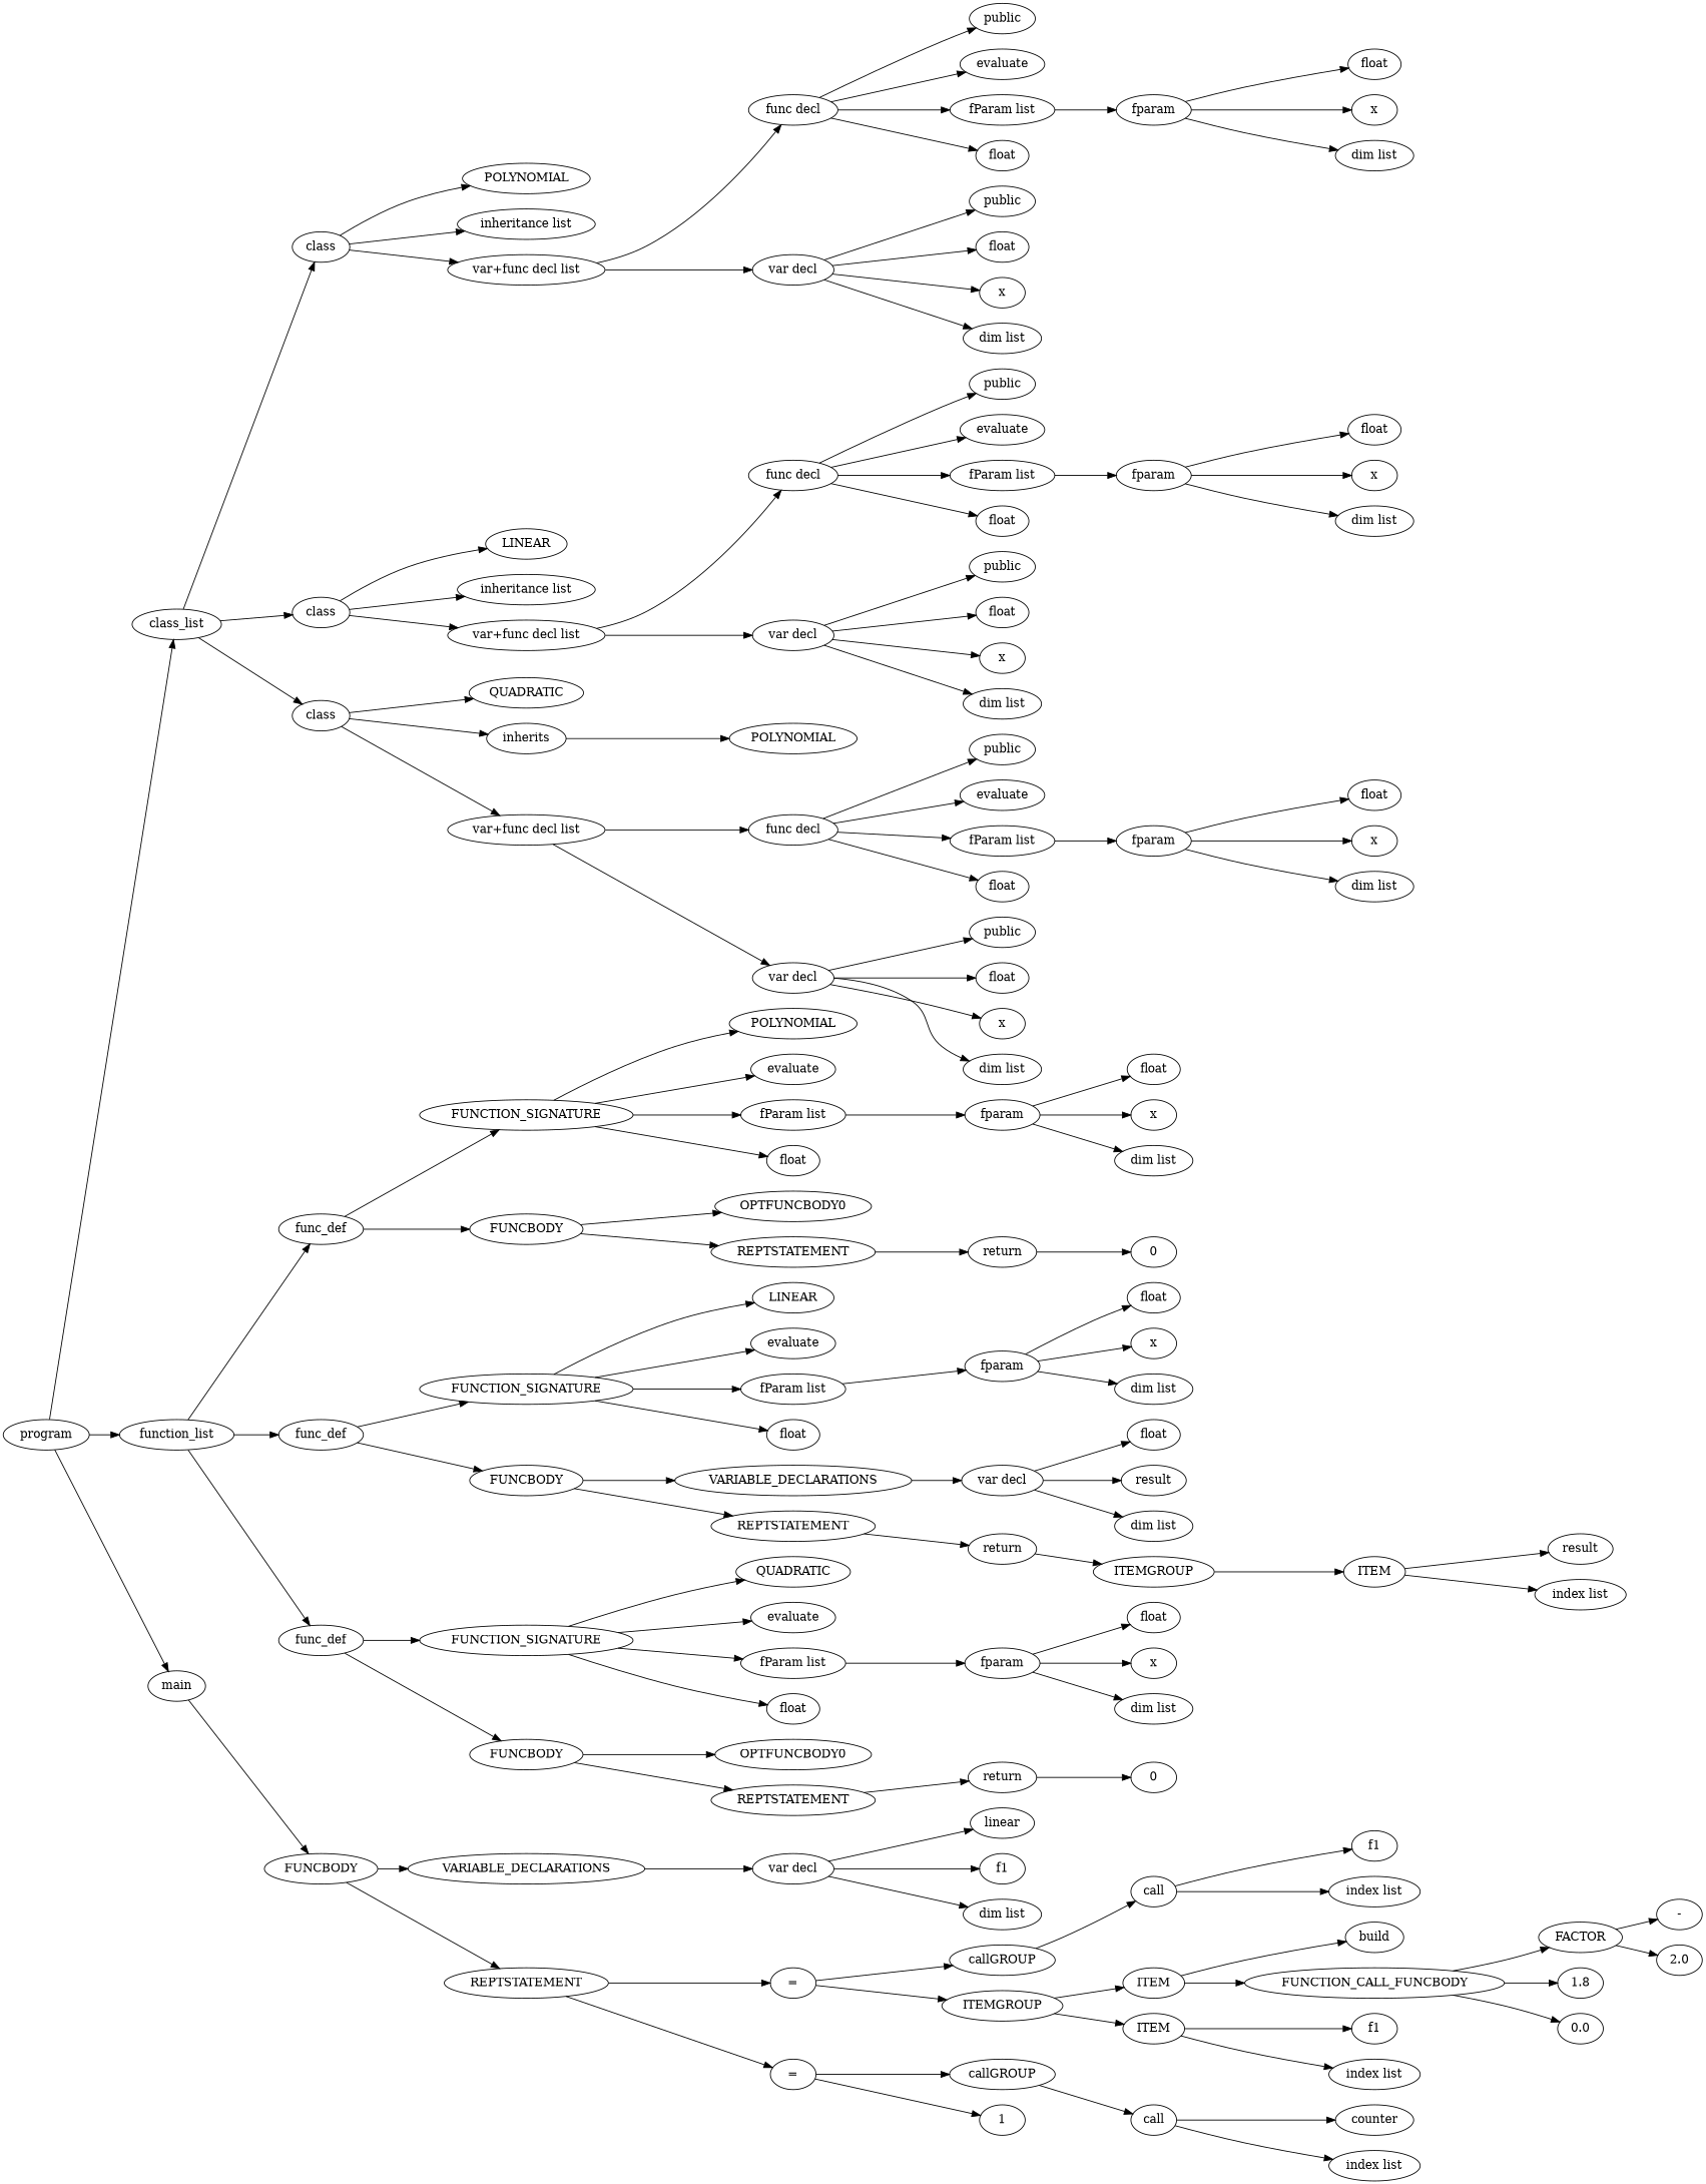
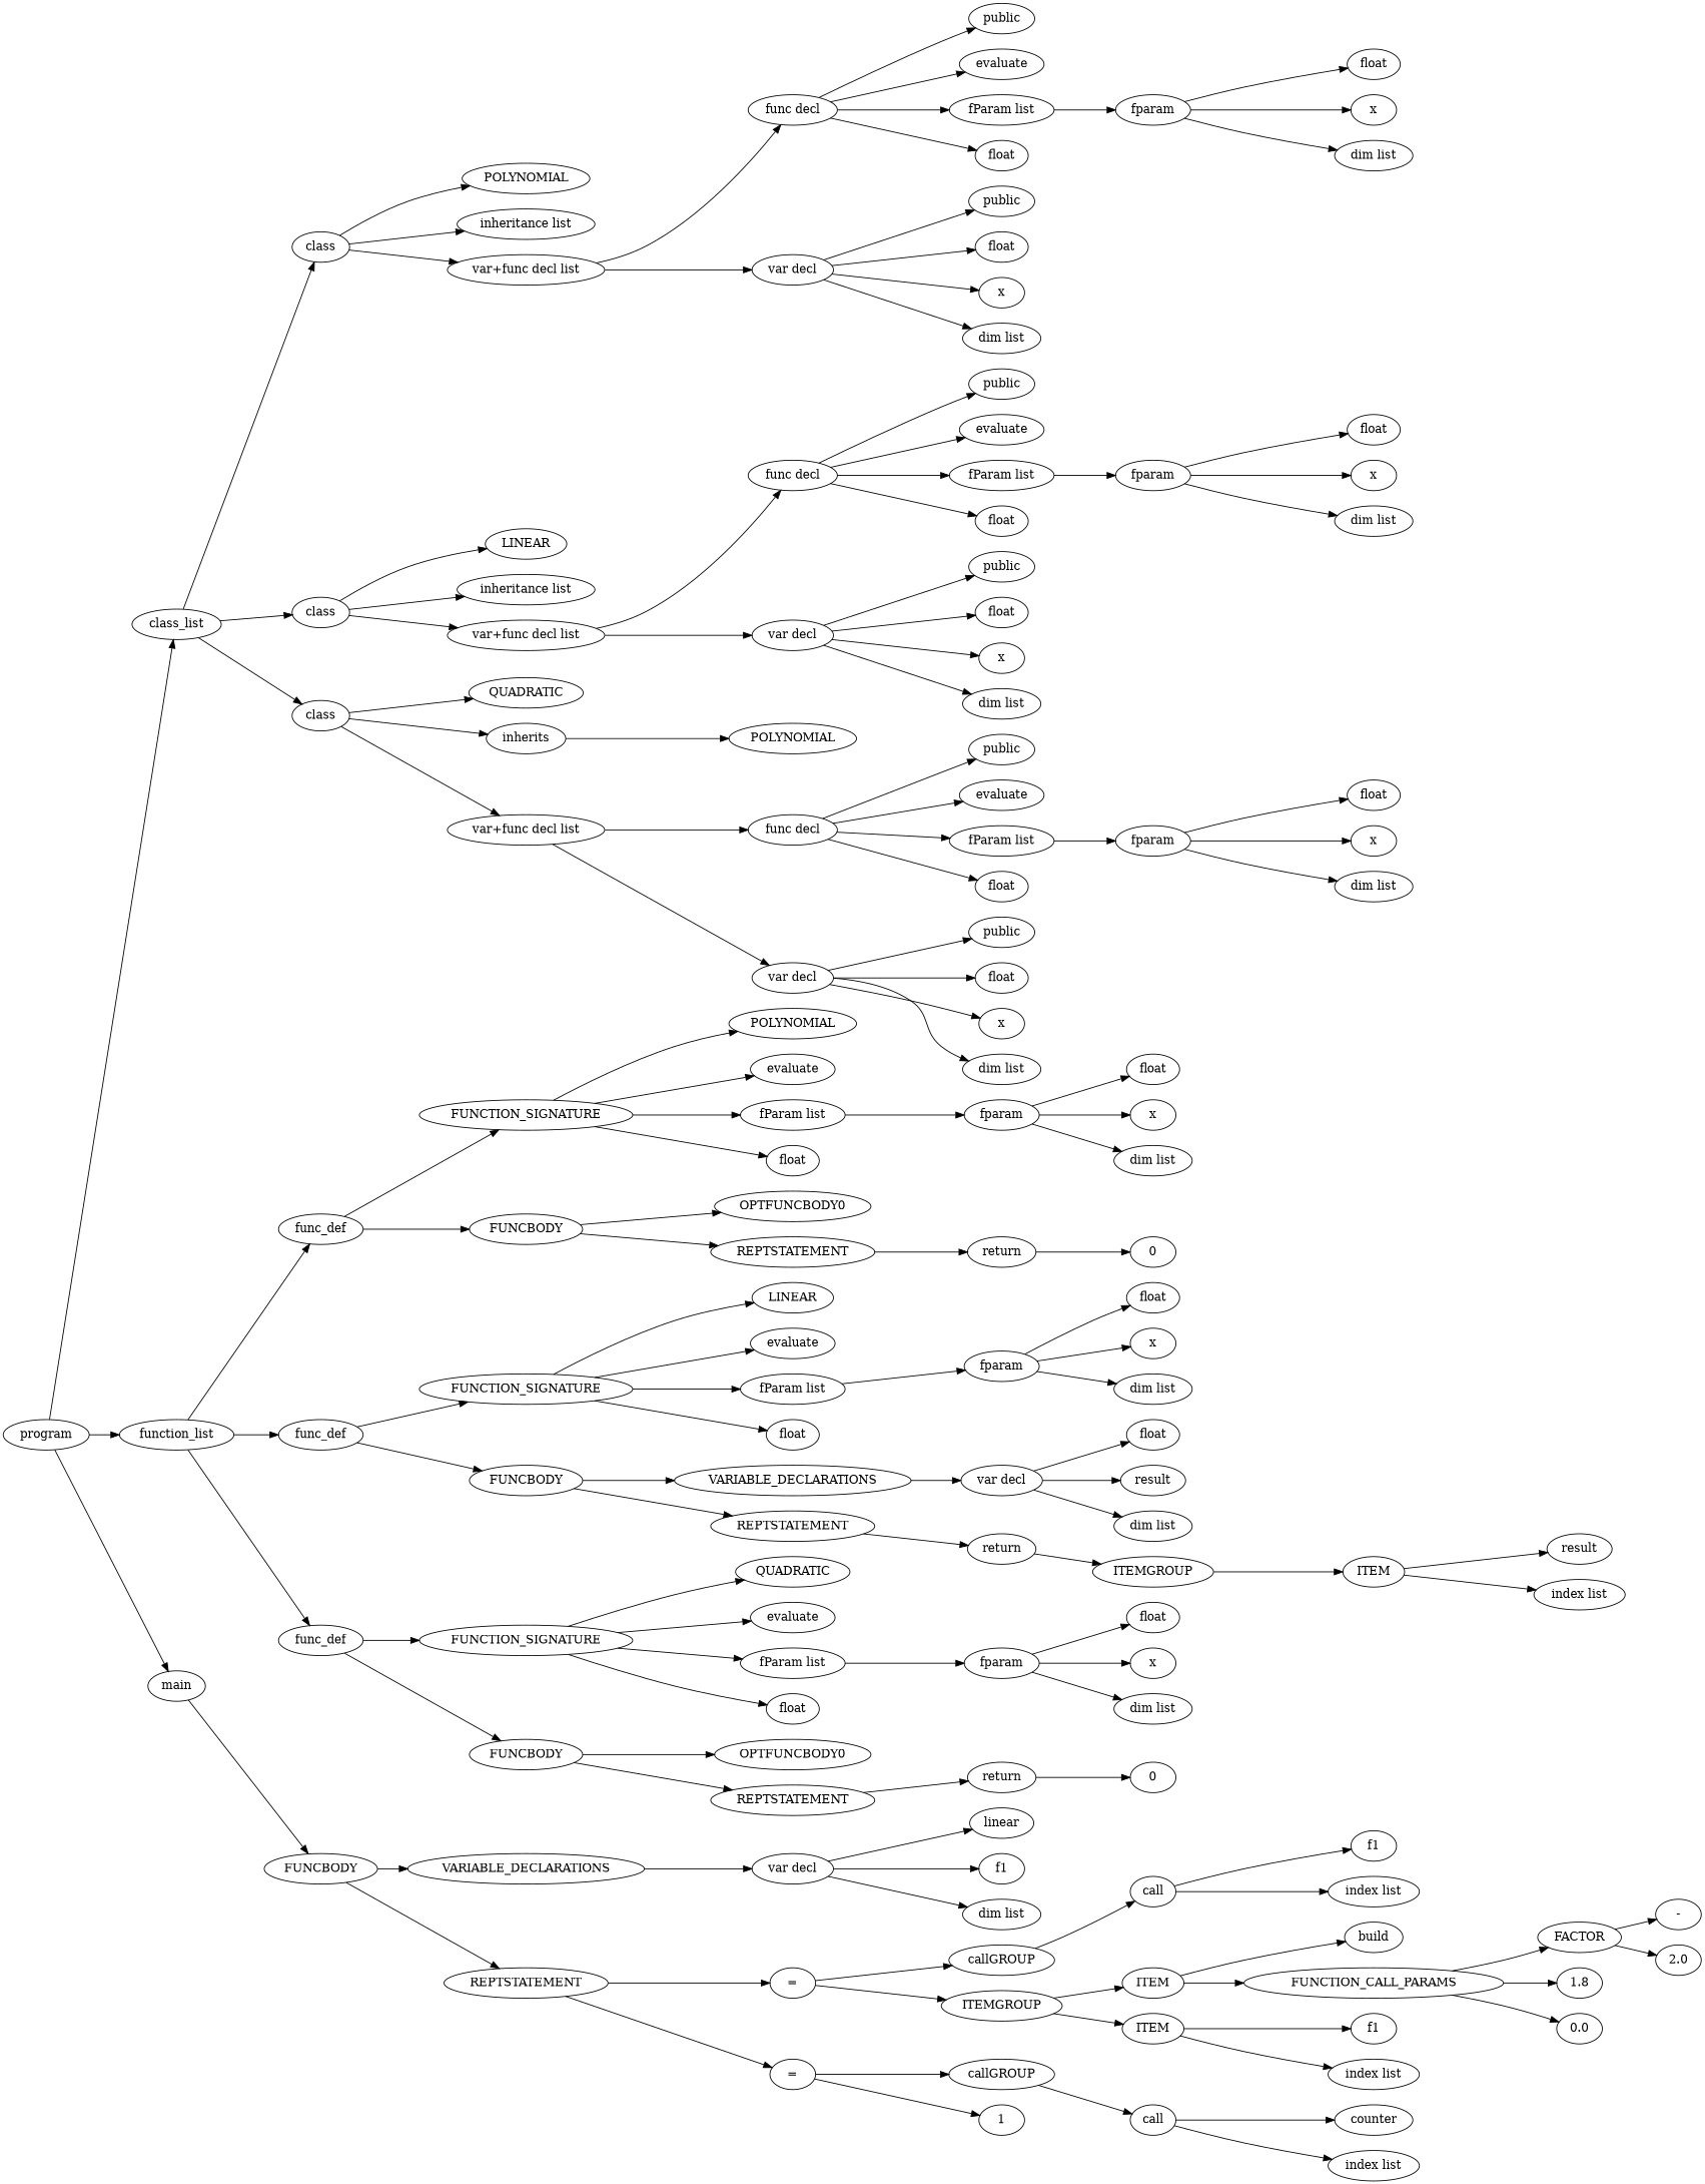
  digraph {
    rankdir=LR
    n1 [label=program]
    n2 [label=class_list]
    n3 [label=function_list]
    n4 [label=main]
    n5 [label=class]
    n6 [label=class]
    n7 [label=class]
    n8 [label=func_def]
    n9 [label=func_def]
    n10 [label=func_def]
    n11 [label=FUNCBODY]
    n12 [label=POLYNOMIAL]
    n13 [label="inheritance list"]
    n14 [label="var+func decl list"]
    n15 [label=LINEAR]
    n16 [label="inheritance list"]
    n17 [label="var+func decl list"]
    n18 [label=QUADRATIC]
    n19 [label=inherits]
    n20 [label="var+func decl list"]
    n21 [label=FUNCTION_SIGNATURE]
    n22 [label=FUNCBODY]
    n23 [label=FUNCTION_SIGNATURE]
    n24 [label=FUNCBODY]
    n25 [label=FUNCTION_SIGNATURE]
    n26 [label=FUNCBODY]
    n27 [label=VARIABLE_DECLARATIONS]
    n28 [label=REPTSTATEMENT]
    n29 [label="var decl"]
    n30 [label="="]
    n31 [label="="]
    n32 [label=linear]
    n33 [label=f1]
    n34 [label="dim list"]
    n35 [label=callGROUP]
    n36 [label=ITEMGROUP]
    n37 [label=callGROUP]
    n38 [label=1]
    n39 [label=call]
    n40 [label=ITEM]
    n41 [label=ITEM]
    n42 [label=call]
    n43 [label=counter]
    n44 [label="index list"]
    n45 [label=f1]
    n46 [label="index list"]
    n47 [label=build]
-   n48 [label=FUNCTION_CALL_FUNCBODY]
+   n48 [label=FUNCTION_CALL_PARAMS]
    n49 [label=f1]
    n50 [label="index list"]
    n51 [label=FACTOR]
    n52 [label=1.8]
    n53 [label=0.0]
    n54 [label="-"]
    n55 [label=2.0]
    n56 [label=POLYNOMIAL]
    n57 [label=evaluate]
    n58 [label="fParam list"]
    n59 [label=float]
    n60 [label=OPTFUNCBODY0]
    n61 [label=REPTSTATEMENT]
    n62 [label=LINEAR]
    n63 [label=evaluate]
    n64 [label="fParam list"]
    n65 [label=float]
    n66 [label=VARIABLE_DECLARATIONS]
    n67 [label=REPTSTATEMENT]
    n68 [label=QUADRATIC]
    n69 [label=evaluate]
    n70 [label="fParam list"]
    n71 [label=float]
    n72 [label=OPTFUNCBODY0]
    n73 [label=REPTSTATEMENT]
    n74 [label=fparam]
    n75 [label=return]
    n76 [label=0]
    n77 [label=float]
    n78 [label=x]
    n79 [label="dim list"]
    n80 [label=fparam]
    n81 [label="var decl"]
    n82 [label=return]
    n83 [label=float]
    n84 [label=result]
    n85 [label="dim list"]
    n86 [label=ITEMGROUP]
    n87 [label=ITEM]
    n88 [label=result]
    n89 [label="index list"]
    n90 [label=float]
    n91 [label=x]
    n92 [label="dim list"]
    n93 [label=fparam]
    n94 [label=return]
    n95 [label=0]
    n96 [label=float]
    n97 [label=x]
    n98 [label="dim list"]
    n99 [label="func decl"]
    n100 [label="var decl"]
    n101 [label="func decl"]
    n102 [label="var decl"]
    n103 [label=POLYNOMIAL]
    n104 [label="func decl"]
    n105 [label="var decl"]
    n106 [label=public]
    n107 [label=evaluate]
    n108 [label="fParam list"]
    n109 [label=float]
    n110 [label=public]
    n111 [label=float]
    n112 [label=x]
    n113 [label="dim list"]
    n114 [label=fparam]
    n115 [label=float]
    n116 [label=x]
    n117 [label="dim list"]
    n118 [label=public]
    n119 [label=evaluate]
    n120 [label="fParam list"]
    n121 [label=float]
    n122 [label=public]
    n123 [label=float]
    n124 [label=x]
    n125 [label="dim list"]
    n126 [label=fparam]
    n127 [label=float]
    n128 [label=x]
    n129 [label="dim list"]
    n130 [label=public]
    n131 [label=evaluate]
    n132 [label="fParam list"]
    n133 [label=float]
    n134 [label=public]
    n135 [label=float]
    n136 [label=x]
    n137 [label="dim list"]
    n138 [label=fparam]
    n139 [label=float]
    n140 [label=x]
    n141 [label="dim list"]
    n1 -> n2
    n1 -> n3
    n1 -> n4
    n2 -> n5
    n2 -> n6
    n2 -> n7
    n3 -> n8
    n3 -> n9
    n3 -> n10
    n4 -> n11
    n5 -> n12
    n5 -> n13
    n5 -> n14
    n6 -> n15
    n6 -> n16
    n6 -> n17
    n7 -> n18
    n7 -> n19
    n7 -> n20
    n8 -> n21
    n8 -> n22
    n9 -> n23
    n9 -> n24
    n10 -> n25
    n10 -> n26
    n11 -> n27
    n11 -> n28
    n14 -> n99
    n14 -> n100
    n17 -> n101
    n17 -> n102
    n19 -> n103
    n20 -> n104
    n20 -> n105
    n21 -> n56
    n21 -> n57
    n21 -> n58
    n21 -> n59
    n22 -> n60
    n22 -> n61
    n23 -> n62
    n23 -> n63
    n23 -> n64
    n23 -> n65
    n24 -> n66
    n24 -> n67
    n25 -> n68
    n25 -> n69
    n25 -> n70
    n25 -> n71
    n26 -> n72
    n26 -> n73
    n27 -> n29
    n28 -> n30
    n28 -> n31
    n29 -> n32
    n29 -> n33
    n29 -> n34
    n30 -> n35
    n30 -> n36
    n31 -> n37
    n31 -> n38
    n35 -> n39
    n36 -> n40
    n36 -> n41
    n37 -> n42
    n39 -> n45
    n39 -> n46
    n40 -> n47
    n40 -> n48
    n41 -> n49
    n41 -> n50
    n42 -> n43
    n42 -> n44
    n48 -> n51
    n48 -> n52
    n48 -> n53
    n51 -> n54
    n51 -> n55
    n58 -> n93
    n61 -> n94
    n64 -> n80
    n66 -> n81
    n67 -> n82
    n70 -> n74
    n73 -> n75
    n74 -> n77
    n74 -> n78
    n74 -> n79
    n75 -> n76
    n80 -> n90
    n80 -> n91
    n80 -> n92
    n81 -> n83
    n81 -> n84
    n81 -> n85
    n82 -> n86
    n86 -> n87
    n87 -> n88
    n87 -> n89
    n93 -> n96
    n93 -> n97
    n93 -> n98
    n94 -> n95
    n99 -> n130
    n99 -> n131
    n99 -> n132
    n99 -> n133
    n100 -> n134
    n100 -> n135
    n100 -> n136
    n100 -> n137
    n101 -> n118
    n101 -> n119
    n101 -> n120
    n101 -> n121
    n102 -> n122
    n102 -> n123
    n102 -> n124
    n102 -> n125
    n104 -> n106
    n104 -> n107
    n104 -> n108
    n104 -> n109
    n105 -> n110
    n105 -> n111
    n105 -> n112
    n105 -> n113
    n108 -> n114
    n114 -> n115
    n114 -> n116
    n114 -> n117
    n120 -> n126
    n126 -> n127
    n126 -> n128
    n126 -> n129
    n132 -> n138
    n138 -> n139
    n138 -> n140
    n138 -> n141
  }
